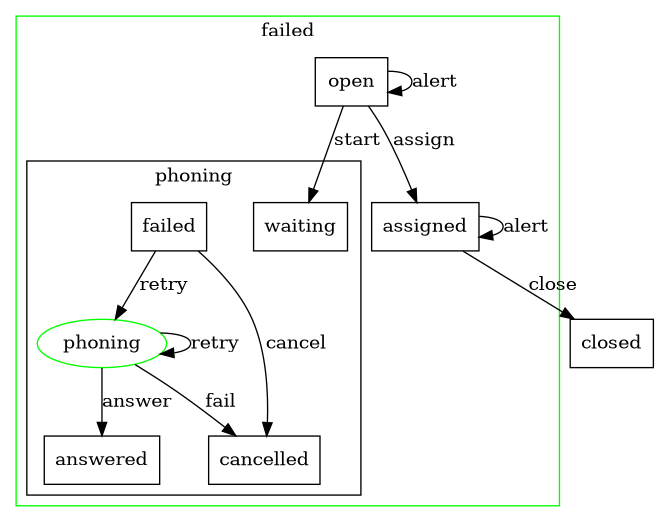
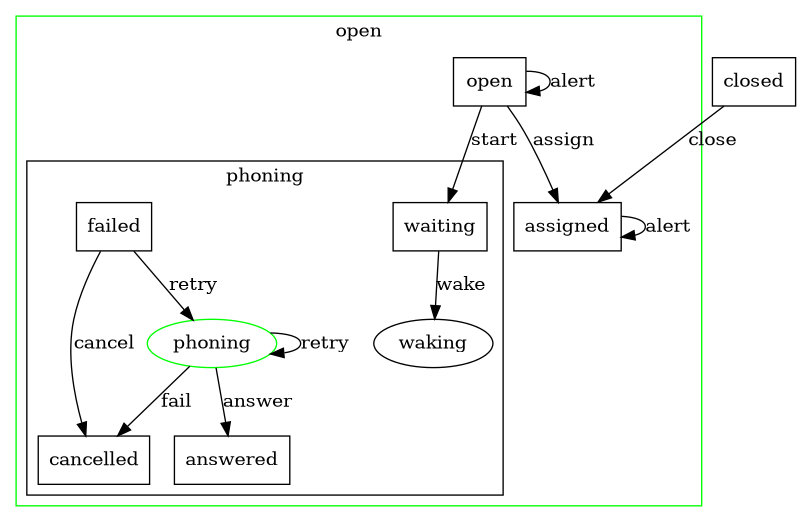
  digraph {
    node [color=black shape=box]
    waiting
    phoning [color=green shape=ellipse]
+   waking [color="" shape=""]
    cancelled
    answered
    failed
    open [color=""]
    assigned
    closed
    subgraph cluster_1 {
      color=green
-     label=failed
+     label=open
      open
      assigned
      subgraph cluster_2 {
        color=black
        label=phoning
        waiting
        phoning
+       waking
        cancelled
        answered
        failed
      }
    }
+   waiting -> waking [label=wake]
    phoning -> phoning [label=retry]
    phoning -> cancelled [label=fail]
    phoning -> answered [label=answer]
    failed -> phoning [label=retry]
    failed -> cancelled [label=cancel]
    open -> waiting [label=start]
    open -> open [label=alert]
    open -> assigned [label=assign]
    assigned -> assigned [label=alert]
-   assigned -> closed [label=close]
+   closed -> assigned [label=close]
  }
